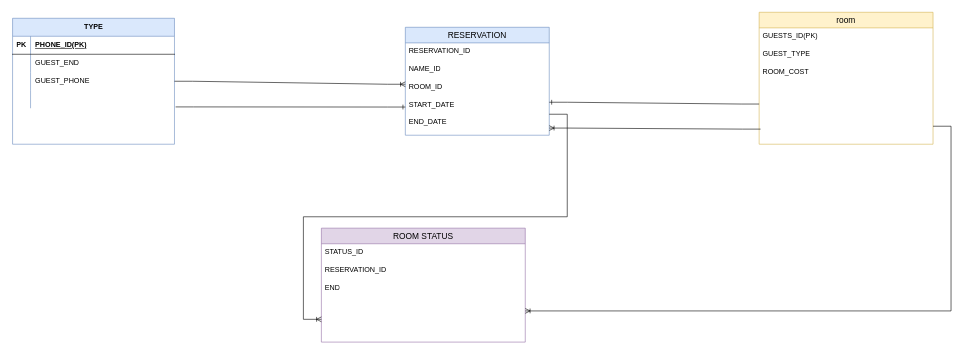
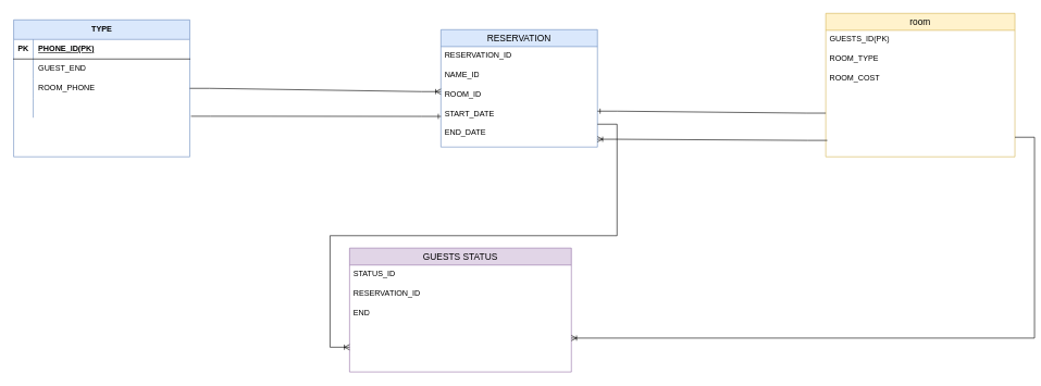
  <mxCell id="0" />
  <mxCell id="1" parent="0" />
  <mxCell id="2" value="TYPE" style="shape=table;startSize=30;container=1;collapsible=1;childLayout=tableLayout;fixedRows=1;rowLines=0;fontStyle=1;align=center;resizeLast=1;html=1;fillColor=#dae8fc;strokeColor=#6c8ebf;" vertex="1" parent="1"><mxGeometry x="20" y="30" width="270" height="210" as="geometry" /></mxCell>
  <mxCell id="3" value="" style="shape=tableRow;horizontal=0;startSize=0;swimlaneHead=0;swimlaneBody=0;fillColor=none;collapsible=0;dropTarget=0;points=[[0,0.5],[1,0.5]];portConstraint=eastwest;top=0;left=0;right=0;bottom=1;" vertex="1" parent="2"><mxGeometry y="30" width="270" height="30" as="geometry" /></mxCell>
  <mxCell id="4" value="PK" style="shape=partialRectangle;connectable=0;fillColor=none;top=0;left=0;bottom=0;right=0;fontStyle=1;overflow=hidden;whiteSpace=wrap;html=1;" vertex="1" parent="3"><mxGeometry width="30" height="30" as="geometry"><mxRectangle width="30" height="30" as="alternateBounds" /></mxGeometry></mxCell>
  <mxCell id="5" value="PHONE_ID(PK)" style="shape=partialRectangle;connectable=0;fillColor=none;top=0;left=0;bottom=0;right=0;align=left;spacingLeft=6;fontStyle=5;overflow=hidden;whiteSpace=wrap;html=1;" vertex="1" parent="3"><mxGeometry x="30" width="240" height="30" as="geometry"><mxRectangle width="240" height="30" as="alternateBounds" /></mxGeometry></mxCell>
  <mxCell id="6" value="" style="shape=tableRow;horizontal=0;startSize=0;swimlaneHead=0;swimlaneBody=0;fillColor=none;collapsible=0;dropTarget=0;points=[[0,0.5],[1,0.5]];portConstraint=eastwest;top=0;left=0;right=0;bottom=0;" vertex="1" parent="2"><mxGeometry y="60" width="270" height="30" as="geometry" /></mxCell>
  <mxCell id="7" value="" style="shape=partialRectangle;connectable=0;fillColor=none;top=0;left=0;bottom=0;right=0;editable=1;overflow=hidden;whiteSpace=wrap;html=1;" vertex="1" parent="6"><mxGeometry width="30" height="30" as="geometry"><mxRectangle width="30" height="30" as="alternateBounds" /></mxGeometry></mxCell>
  <mxCell id="8" value="GUEST_END" style="shape=partialRectangle;connectable=0;fillColor=none;top=0;left=0;bottom=0;right=0;align=left;spacingLeft=6;overflow=hidden;whiteSpace=wrap;html=1;" vertex="1" parent="6"><mxGeometry x="30" width="240" height="30" as="geometry"><mxRectangle width="240" height="30" as="alternateBounds" /></mxGeometry></mxCell>
  <mxCell id="9" value="" style="shape=tableRow;horizontal=0;startSize=0;swimlaneHead=0;swimlaneBody=0;fillColor=none;collapsible=0;dropTarget=0;points=[[0,0.5],[1,0.5]];portConstraint=eastwest;top=0;left=0;right=0;bottom=0;" vertex="1" parent="2"><mxGeometry y="90" width="270" height="30" as="geometry" /></mxCell>
  <mxCell id="10" value="" style="shape=partialRectangle;connectable=0;fillColor=none;top=0;left=0;bottom=0;right=0;editable=1;overflow=hidden;whiteSpace=wrap;html=1;" vertex="1" parent="9"><mxGeometry width="30" height="30" as="geometry"><mxRectangle width="30" height="30" as="alternateBounds" /></mxGeometry></mxCell>
- <mxCell id="11" value="GUEST_PHONE" style="shape=partialRectangle;connectable=0;fillColor=none;top=0;left=0;bottom=0;right=0;align=left;spacingLeft=6;overflow=hidden;whiteSpace=wrap;html=1;" vertex="1" parent="9"><mxGeometry x="30" width="240" height="30" as="geometry"><mxRectangle width="240" height="30" as="alternateBounds" /></mxGeometry></mxCell>
+ <mxCell id="11" value="ROOM_PHONE" style="shape=partialRectangle;connectable=0;fillColor=none;top=0;left=0;bottom=0;right=0;align=left;spacingLeft=6;overflow=hidden;whiteSpace=wrap;html=1;" vertex="1" parent="9"><mxGeometry x="30" width="240" height="30" as="geometry"><mxRectangle width="240" height="30" as="alternateBounds" /></mxGeometry></mxCell>
  <mxCell id="12" value="" style="shape=tableRow;horizontal=0;startSize=0;swimlaneHead=0;swimlaneBody=0;fillColor=none;collapsible=0;dropTarget=0;points=[[0,0.5],[1,0.5]];portConstraint=eastwest;top=0;left=0;right=0;bottom=0;" vertex="1" parent="2"><mxGeometry y="120" width="270" height="30" as="geometry" /></mxCell>
  <mxCell id="13" value="" style="shape=partialRectangle;connectable=0;fillColor=none;top=0;left=0;bottom=0;right=0;editable=1;overflow=hidden;whiteSpace=wrap;html=1;" vertex="1" parent="12"><mxGeometry width="30" height="30" as="geometry"><mxRectangle width="30" height="30" as="alternateBounds" /></mxGeometry></mxCell>
  <mxCell id="14" value="" style="shape=partialRectangle;connectable=0;fillColor=none;top=0;left=0;bottom=0;right=0;align=left;spacingLeft=6;overflow=hidden;whiteSpace=wrap;html=1;" vertex="1" parent="12"><mxGeometry x="30" width="240" height="30" as="geometry"><mxRectangle width="240" height="30" as="alternateBounds" /></mxGeometry></mxCell>
  <mxCell id="15" value="RESERVATION" style="swimlane;fontStyle=0;childLayout=stackLayout;horizontal=1;startSize=26;horizontalStack=0;resizeParent=1;resizeParentMax=0;resizeLast=0;collapsible=1;marginBottom=0;align=center;fontSize=14;fillColor=#dae8fc;strokeColor=#6c8ebf;" vertex="1" parent="1"><mxGeometry x="675" y="45" width="240" height="180" as="geometry" /></mxCell>
  <mxCell id="16" value="RESERVATION_ID" style="text;strokeColor=none;fillColor=none;spacingLeft=4;spacingRight=4;overflow=hidden;rotatable=0;points=[[0,0.5],[1,0.5]];portConstraint=eastwest;fontSize=12;whiteSpace=wrap;html=1;" vertex="1" parent="15"><mxGeometry y="26" width="240" height="30" as="geometry" /></mxCell>
  <mxCell id="17" value="NAME_ID" style="text;strokeColor=none;fillColor=none;spacingLeft=4;spacingRight=4;overflow=hidden;rotatable=0;points=[[0,0.5],[1,0.5]];portConstraint=eastwest;fontSize=12;whiteSpace=wrap;html=1;" vertex="1" parent="15"><mxGeometry y="56" width="240" height="30" as="geometry" /></mxCell>
  <mxCell id="18" value="ROOM_ID&lt;div&gt;&lt;br&gt;&lt;/div&gt;&lt;div&gt;START_DATE&lt;/div&gt;&lt;div&gt;&lt;br&gt;&lt;/div&gt;&lt;div&gt;END_DATE&lt;/div&gt;" style="text;strokeColor=none;fillColor=none;spacingLeft=4;spacingRight=4;overflow=hidden;rotatable=0;points=[[0,0.5],[1,0.5]];portConstraint=eastwest;fontSize=12;whiteSpace=wrap;html=1;" vertex="1" parent="15"><mxGeometry y="86" width="240" height="94" as="geometry" /></mxCell>
  <mxCell id="19" value="room" style="swimlane;fontStyle=0;childLayout=stackLayout;horizontal=1;startSize=26;horizontalStack=0;resizeParent=1;resizeParentMax=0;resizeLast=0;collapsible=1;marginBottom=0;align=center;fontSize=14;fillColor=#fff2cc;strokeColor=#d6b656;" vertex="1" parent="1"><mxGeometry x="1265" y="20" width="290" height="220" as="geometry" /></mxCell>
  <mxCell id="20" value="GUESTS_ID(PK)" style="text;strokeColor=none;fillColor=none;spacingLeft=4;spacingRight=4;overflow=hidden;rotatable=0;points=[[0,0.5],[1,0.5]];portConstraint=eastwest;fontSize=12;whiteSpace=wrap;html=1;" vertex="1" parent="19"><mxGeometry y="26" width="290" height="30" as="geometry" /></mxCell>
- <mxCell id="21" value="GUEST_TYPE" style="text;strokeColor=none;fillColor=none;spacingLeft=4;spacingRight=4;overflow=hidden;rotatable=0;points=[[0,0.5],[1,0.5]];portConstraint=eastwest;fontSize=12;whiteSpace=wrap;html=1;" vertex="1" parent="19"><mxGeometry y="56" width="290" height="30" as="geometry" /></mxCell>
+ <mxCell id="21" value="ROOM_TYPE" style="text;strokeColor=none;fillColor=none;spacingLeft=4;spacingRight=4;overflow=hidden;rotatable=0;points=[[0,0.5],[1,0.5]];portConstraint=eastwest;fontSize=12;whiteSpace=wrap;html=1;" vertex="1" parent="19"><mxGeometry y="56" width="290" height="30" as="geometry" /></mxCell>
  <mxCell id="22" value="ROOM_COST" style="text;strokeColor=none;fillColor=none;spacingLeft=4;spacingRight=4;overflow=hidden;rotatable=0;points=[[0,0.5],[1,0.5]];portConstraint=eastwest;fontSize=12;whiteSpace=wrap;html=1;" vertex="1" parent="19"><mxGeometry y="86" width="290" height="134" as="geometry" /></mxCell>
- <mxCell id="23" value="ROOM STATUS" style="swimlane;fontStyle=0;childLayout=stackLayout;horizontal=1;startSize=26;horizontalStack=0;resizeParent=1;resizeParentMax=0;resizeLast=0;collapsible=1;marginBottom=0;align=center;fontSize=14;fillColor=#e1d5e7;strokeColor=#9673a6;" vertex="1" parent="1"><mxGeometry x="535" y="380" width="340" height="190" as="geometry" /></mxCell>
+ <mxCell id="23" value="GUESTS STATUS" style="swimlane;fontStyle=0;childLayout=stackLayout;horizontal=1;startSize=26;horizontalStack=0;resizeParent=1;resizeParentMax=0;resizeLast=0;collapsible=1;marginBottom=0;align=center;fontSize=14;fillColor=#e1d5e7;strokeColor=#9673a6;" vertex="1" parent="1"><mxGeometry x="535" y="380" width="340" height="190" as="geometry" /></mxCell>
  <mxCell id="24" value="STATUS_ID" style="text;strokeColor=none;fillColor=none;spacingLeft=4;spacingRight=4;overflow=hidden;rotatable=0;points=[[0,0.5],[1,0.5]];portConstraint=eastwest;fontSize=12;whiteSpace=wrap;html=1;" vertex="1" parent="23"><mxGeometry y="26" width="340" height="30" as="geometry" /></mxCell>
  <mxCell id="25" value="RESERVATION_ID" style="text;strokeColor=none;fillColor=none;spacingLeft=4;spacingRight=4;overflow=hidden;rotatable=0;points=[[0,0.5],[1,0.5]];portConstraint=eastwest;fontSize=12;whiteSpace=wrap;html=1;" vertex="1" parent="23"><mxGeometry y="56" width="340" height="30" as="geometry" /></mxCell>
  <mxCell id="26" value="END" style="text;strokeColor=none;fillColor=none;spacingLeft=4;spacingRight=4;overflow=hidden;rotatable=0;points=[[0,0.5],[1,0.5]];portConstraint=eastwest;fontSize=12;whiteSpace=wrap;html=1;" vertex="1" parent="23"><mxGeometry y="86" width="340" height="104" as="geometry" /></mxCell>
  <mxCell id="27" value="" style="edgeStyle=entityRelationEdgeStyle;fontSize=12;html=1;endArrow=ERoneToMany;rounded=0;exitX=1;exitY=0.5;exitDx=0;exitDy=0;" edge="1" parent="1" source="9"><mxGeometry width="100" height="100" relative="1" as="geometry"><mxPoint x="575" y="240" as="sourcePoint" /><mxPoint x="675" y="140" as="targetPoint" /><Array as="points"><mxPoint x="355" y="130" /></Array></mxGeometry></mxCell>
  <mxCell id="28" value="" style="edgeStyle=entityRelationEdgeStyle;fontSize=12;html=1;endArrow=ERone;endFill=1;rounded=0;exitX=1.007;exitY=0.926;exitDx=0;exitDy=0;exitPerimeter=0;entryX=0;entryY=0.5;entryDx=0;entryDy=0;" edge="1" parent="1" source="12" target="18"><mxGeometry width="100" height="100" relative="1" as="geometry"><mxPoint x="575" y="360" as="sourcePoint" /><mxPoint x="665" y="180" as="targetPoint" /></mxGeometry></mxCell>
  <mxCell id="29" value="" style="edgeStyle=entityRelationEdgeStyle;fontSize=12;html=1;endArrow=ERone;endFill=1;rounded=0;exitX=0;exitY=0.5;exitDx=0;exitDy=0;entryX=1;entryY=0.415;entryDx=0;entryDy=0;entryPerimeter=0;" edge="1" parent="1" source="22" target="18"><mxGeometry width="100" height="100" relative="1" as="geometry"><mxPoint x="995" y="520" as="sourcePoint" /><mxPoint x="1378" y="520" as="targetPoint" /></mxGeometry></mxCell>
  <mxCell id="30" value="" style="edgeStyle=entityRelationEdgeStyle;fontSize=12;html=1;endArrow=ERoneToMany;rounded=0;exitX=0.008;exitY=0.812;exitDx=0;exitDy=0;exitPerimeter=0;entryX=1;entryY=0.873;entryDx=0;entryDy=0;entryPerimeter=0;" edge="1" parent="1" source="22" target="18"><mxGeometry width="100" height="100" relative="1" as="geometry"><mxPoint x="1005" y="370" as="sourcePoint" /><mxPoint x="1005" y="270" as="targetPoint" /><Array as="points"><mxPoint x="1115" y="320" /></Array></mxGeometry></mxCell>
  <mxCell id="31" value="" style="edgeStyle=entityRelationEdgeStyle;fontSize=12;html=1;endArrow=ERoneToMany;rounded=0;" edge="1" parent="1"><mxGeometry width="100" height="100" relative="1" as="geometry"><mxPoint x="915" y="190" as="sourcePoint" /><mxPoint x="535" y="532" as="targetPoint" /><Array as="points"><mxPoint x="520" y="479" /></Array></mxGeometry></mxCell>
  <mxCell id="32" value="" style="edgeStyle=entityRelationEdgeStyle;fontSize=12;html=1;endArrow=ERoneToMany;rounded=0;" edge="1" parent="1" target="26"><mxGeometry width="100" height="100" relative="1" as="geometry"><mxPoint x="1555" y="210" as="sourcePoint" /><mxPoint x="915" y="562" as="targetPoint" /><Array as="points"><mxPoint x="1165" y="499" /></Array></mxGeometry></mxCell>
